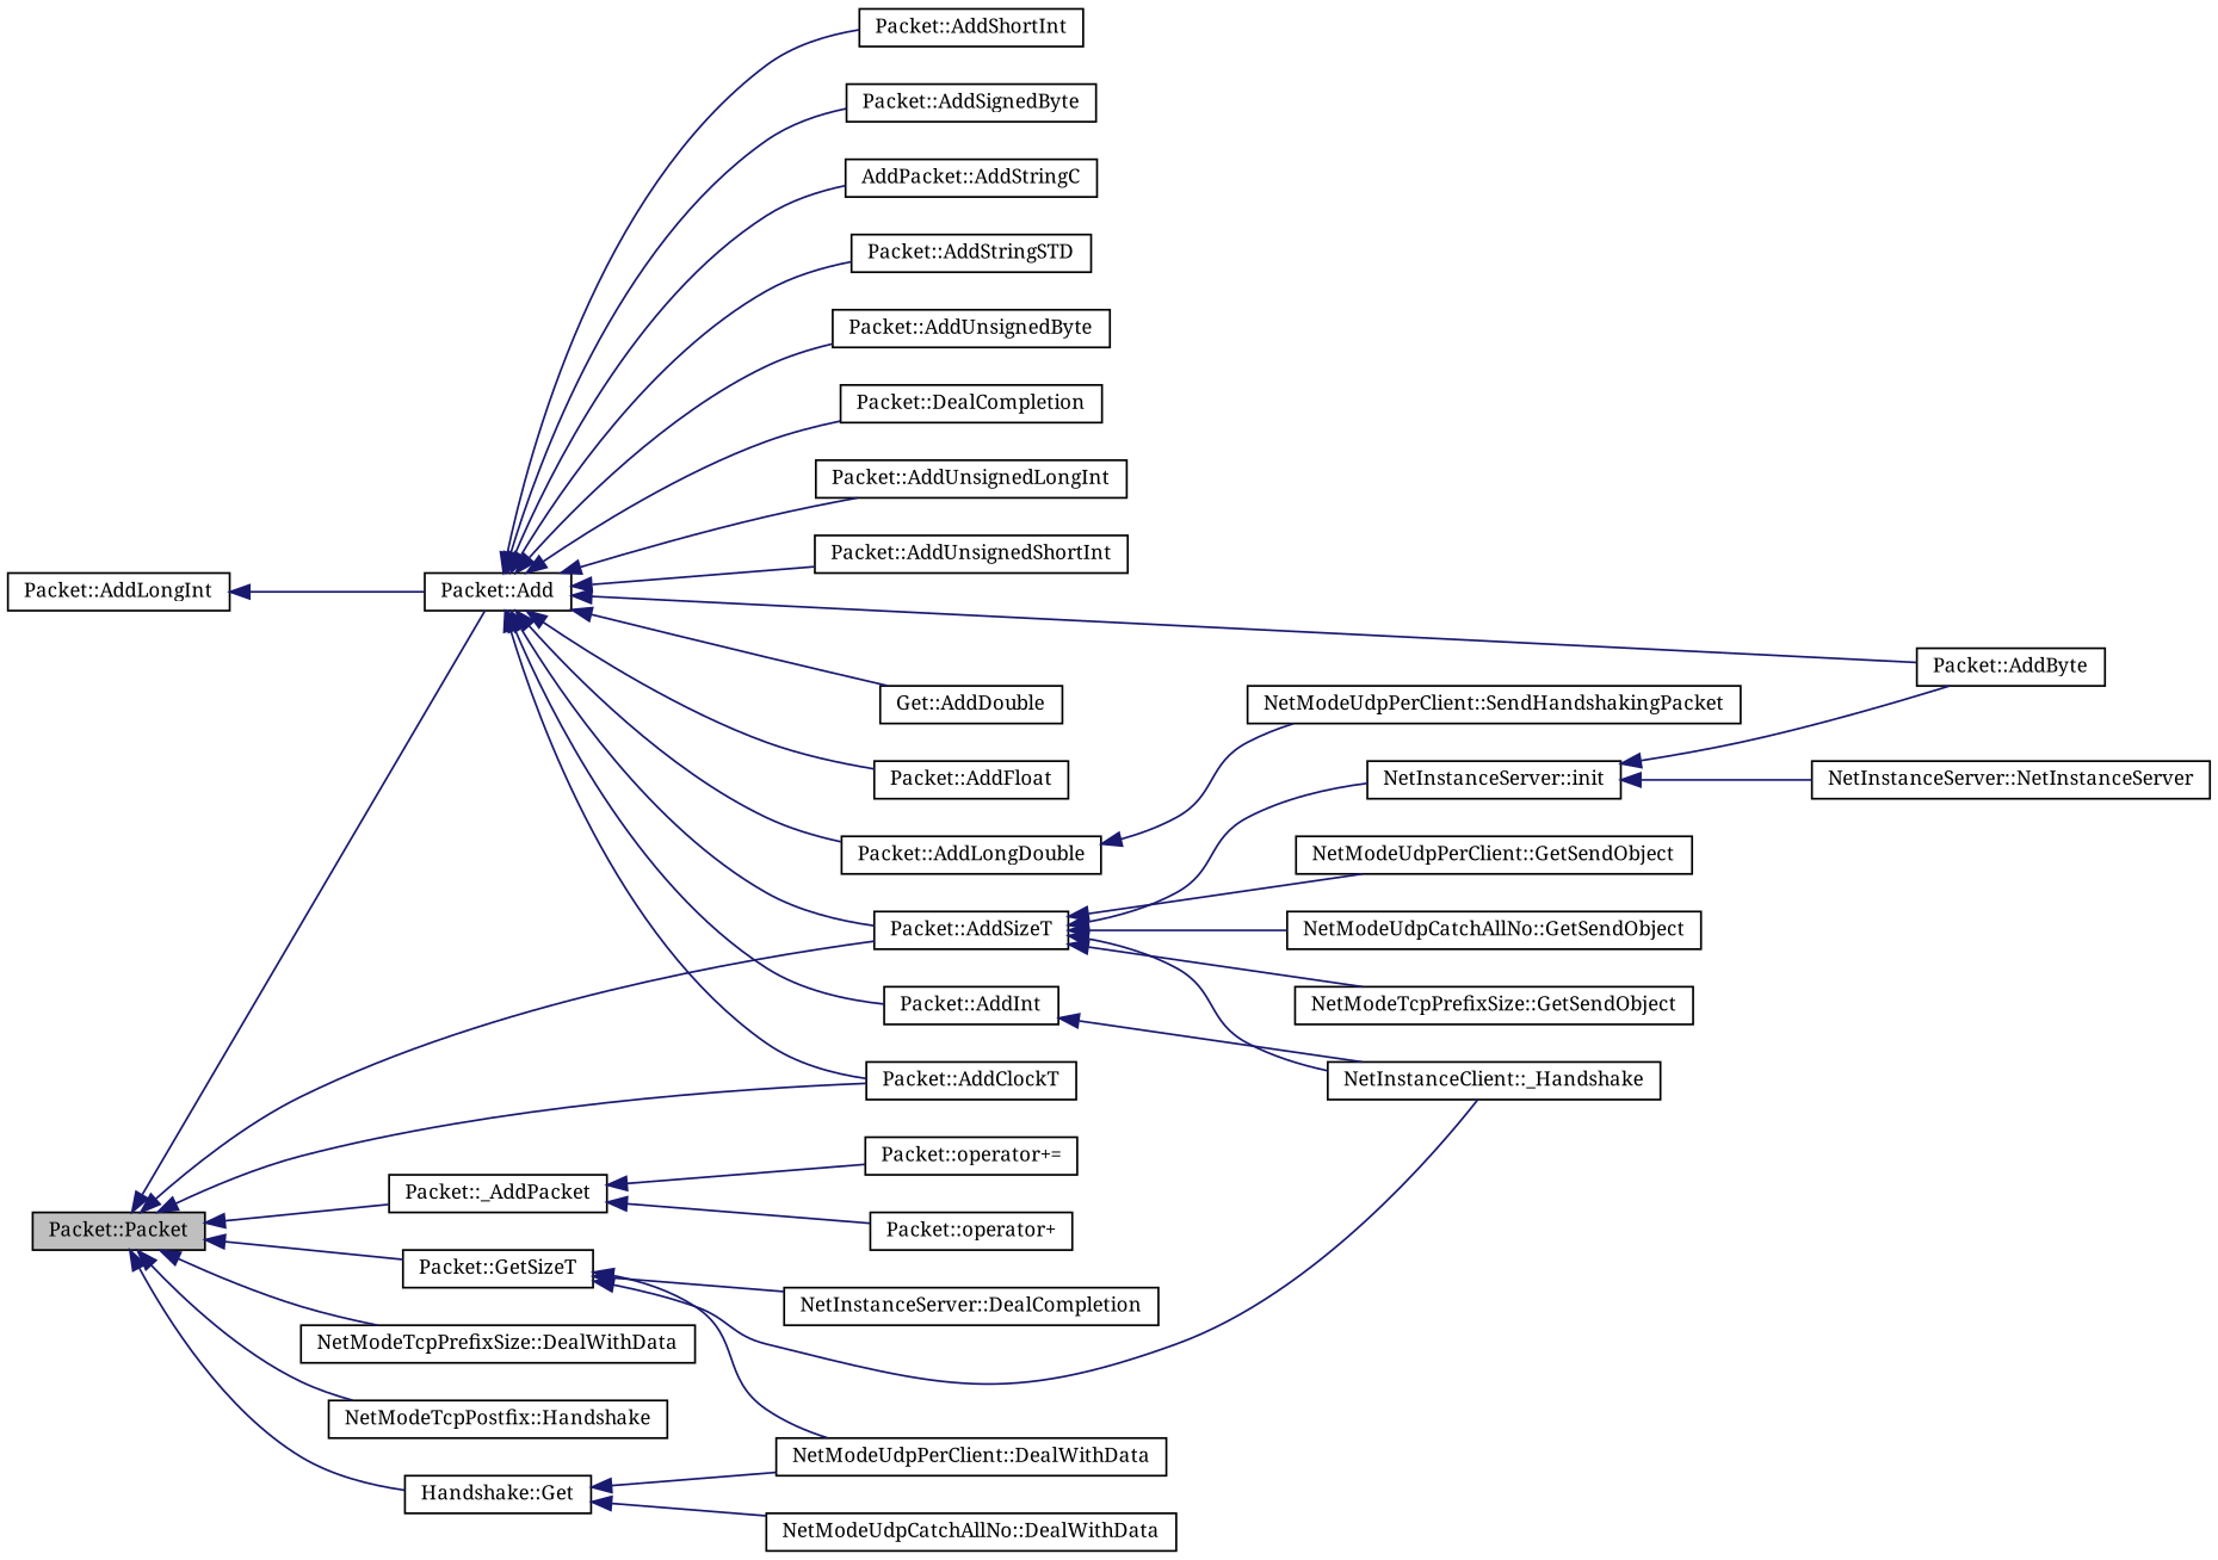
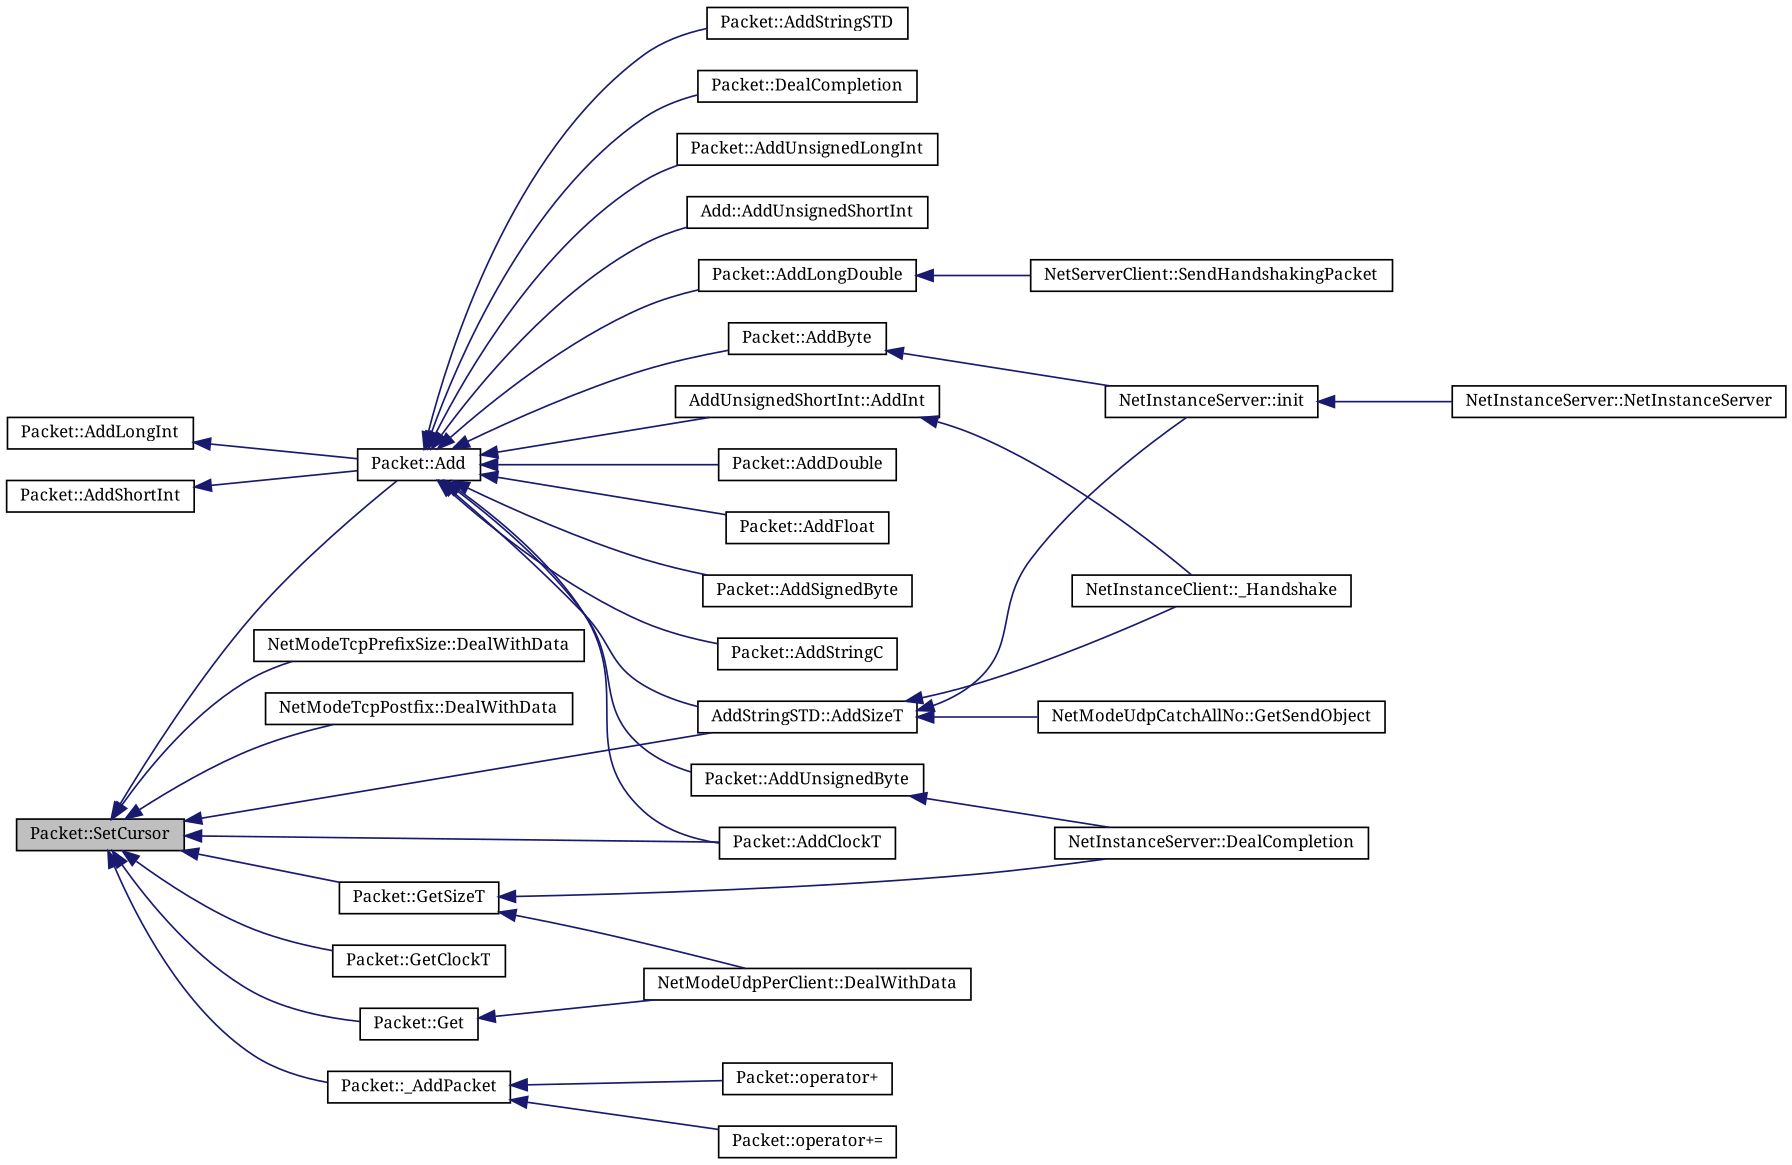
  digraph {
    fontname="Noto Serif"
    rankdir=LR
    node [color=black fillcolor=white fontname="Noto Serif" fontsize=10 shape=record style=filled]
    edge [color=midnightblue dir=back fontname="Noto Serif" fontsize=10 labelfontname=FreeSans labelfontsize=10 style=solid]
-   n1 [fillcolor=grey75 fontcolor=black height=0.2 label="Packet::Packet" width=0.4]
+   n1 [fillcolor=grey75 fontcolor=black height=0.2 label="Packet::SetCursor" width=0.4]
    n2 [height=0.2 label="Packet::_AddPacket" width=0.4]
    n3 [height=0.2 label="Packet::Add" width=0.4]
    n4 [height=0.2 label="Packet::AddClockT" width=0.4]
-   n5 [height=0.2 label="Packet::AddSizeT" width=0.4]
+   n5 [height=0.2 label="AddStringSTD::AddSizeT" width=0.4]
    n6 [height=0.2 label="NetModeTcpPrefixSize::DealWithData" width=0.4]
-   n7 [height=0.2 label="NetModeTcpPostfix::Handshake" width=0.4]
-   n8 [height=0.2 label="Handshake::Get" width=0.4]
+   n7 [height=0.2 label="NetModeTcpPostfix::DealWithData" width=0.4]
+   n8 [height=0.2 label="Packet::Get" width=0.4]
+   n9 [height=0.2 label="Packet::GetClockT" width=0.4]
    n10 [height=0.2 label="Packet::GetSizeT" width=0.4]
    n11 [height=0.2 label="Packet::operator+" width=0.4]
    n12 [height=0.2 label="Packet::operator+=" width=0.4]
    n13 [height=0.2 label="Packet::AddByte" width=0.4]
-   n14 [height=0.2 label="Get::AddDouble" width=0.4]
+   n14 [height=0.2 label="Packet::AddDouble" width=0.4]
    n15 [height=0.2 label="Packet::AddFloat" width=0.4]
-   n16 [height=0.2 label="Packet::AddInt" width=0.4]
+   n16 [height=0.2 label="AddUnsignedShortInt::AddInt" width=0.4]
    n17 [height=0.2 label="Packet::AddLongDouble" width=0.4]
    n18 [height=0.2 label="Packet::AddShortInt" width=0.4]
    n19 [height=0.2 label="Packet::AddSignedByte" width=0.4]
-   n20 [height=0.2 label="AddPacket::AddStringC" width=0.4]
+   n20 [height=0.2 label="Packet::AddStringC" width=0.4]
    n21 [height=0.2 label="Packet::AddStringSTD" width=0.4]
    n22 [height=0.2 label="Packet::AddUnsignedByte" width=0.4]
    n23 [height=0.2 label="Packet::DealCompletion" width=0.4]
    n24 [height=0.2 label="Packet::AddUnsignedLongInt" width=0.4]
-   n25 [height=0.2 label="Packet::AddUnsignedShortInt" width=0.4]
+   n25 [height=0.2 label="Add::AddUnsignedShortInt" width=0.4]
    n26 [height=0.2 label="NetInstanceServer::init" width=0.4]
    n27 [height=0.2 label="NetInstanceClient::_Handshake" width=0.4]
-   n28 [height=0.2 label="NetModeUdpPerClient::GetSendObject" width=0.4]
    n29 [height=0.2 label="NetModeUdpCatchAllNo::GetSendObject" width=0.4]
-   n30 [height=0.2 label="NetModeTcpPrefixSize::GetSendObject" width=0.4]
    n31 [height=0.2 label="NetModeUdpPerClient::DealWithData" width=0.4]
-   n32 [height=0.2 label="NetModeUdpCatchAllNo::DealWithData" width=0.4]
    n33 [height=0.2 label="NetInstanceServer::DealCompletion" width=0.4]
-   n34 [height=0.2 label="NetModeUdpPerClient::SendHandshakingPacket" width=0.4]
+   n34 [height=0.2 label="NetServerClient::SendHandshakingPacket" width=0.4]
    n35 [height=0.2 label="Packet::AddLongInt" width=0.4]
    n36 [height=0.2 label="NetInstanceServer::NetInstanceServer" width=0.4]
    n1 -> n2
    n1 -> n3
    n1 -> n4
    n1 -> n5
    n1 -> n6
    n1 -> n7
    n1 -> n8
+   n1 -> n9
    n1 -> n10
    n2 -> n11
    n2 -> n12
    n3 -> n4
    n3 -> n5
    n3 -> n13
    n3 -> n14
    n3 -> n15
    n3 -> n16
    n3 -> n17
-   n3 -> n18
+   n18 -> n3
    n3 -> n19
    n3 -> n20
    n3 -> n21
    n3 -> n22
    n3 -> n23
    n3 -> n24
    n3 -> n25
    n5 -> n26
    n5 -> n27
-   n5 -> n28
    n5 -> n29
-   n5 -> n30
    n8 -> n31
-   n8 -> n32
-   n10 -> n27
    n10 -> n31
    n10 -> n33
-   n26 -> n13
+   n13 -> n26
    n16 -> n27
    n17 -> n34
+   n22 -> n33
    n26 -> n36
    n35 -> n3
  }
